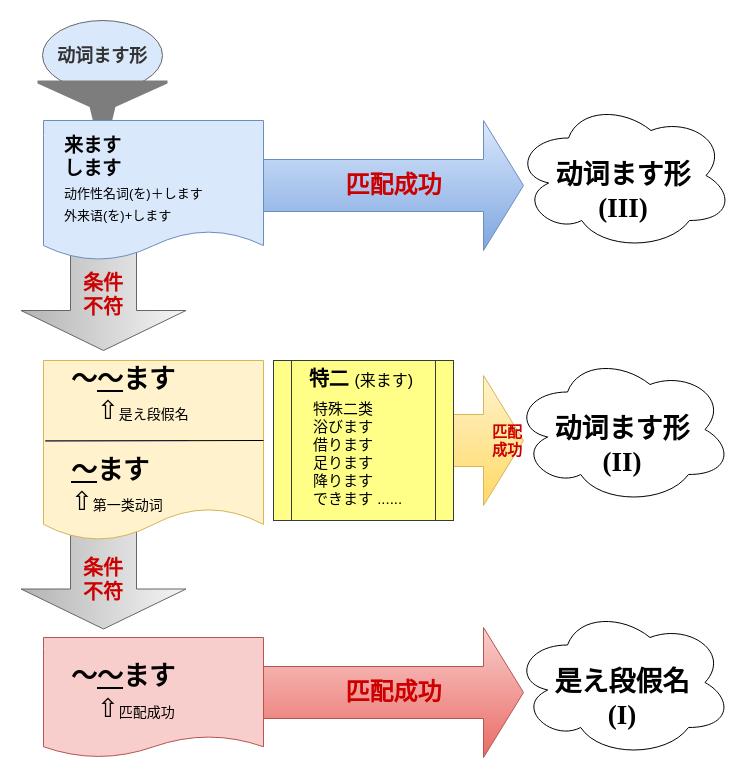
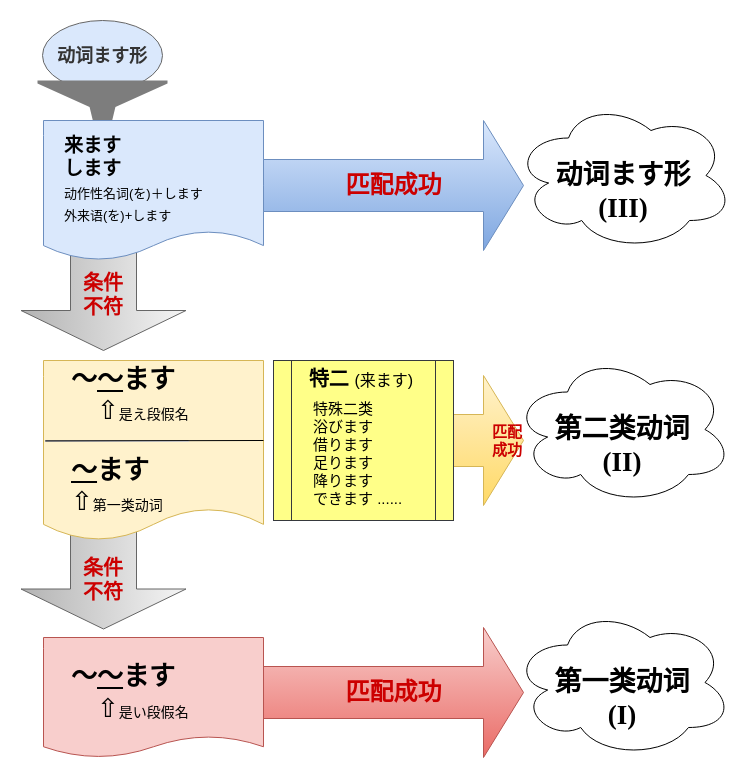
  <mxCell id="0" />
  <mxCell id="1" parent="0" />
  <mxCell id="2" value="" style="html=1;shadow=0;dashed=0;align=center;verticalAlign=middle;shape=mxgraph.arrows2.arrow;dy=0.6;dx=40;direction=south;notch=0;fontSize=15;fillColor=#f5f5f5;strokeColor=#666666;gradientColor=#b3b3b3;" parent="1" vertex="1"><mxGeometry x="20.5" y="528.5" width="165" height="100" as="geometry" /></mxCell>
  <mxCell id="3" value="&lt;font style=&quot;font-size: 18px&quot;&gt;动词ます形&lt;/font&gt;" style="ellipse;whiteSpace=wrap;html=1;fontSize=22;align=center;fontStyle=1;fillColor=#dae8fc;strokeColor=#666666;fontColor=#333333;" parent="1" vertex="1"><mxGeometry x="42" y="20" width="120" height="70" as="geometry" /></mxCell>
  <mxCell id="4" value="" style="shadow=0;dashed=0;html=1;strokeColor=none;labelPosition=center;verticalLabelPosition=bottom;verticalAlign=top;align=center;shape=mxgraph.mscae.enterprise.filter;fillColor=#7D7D7D;fontSize=22;" parent="1" vertex="1"><mxGeometry x="37" y="80" width="130" height="53" as="geometry" /></mxCell>
  <mxCell id="5" value="" style="html=1;shadow=0;dashed=0;align=center;verticalAlign=middle;shape=mxgraph.arrows2.arrow;dy=0.6;dx=40;direction=south;notch=0;fontSize=15;fillColor=#f5f5f5;strokeColor=#666666;gradientColor=#b3b3b3;" parent="1" vertex="1"><mxGeometry x="20.5" y="250" width="165" height="100" as="geometry" /></mxCell>
  <mxCell id="6" value="&lt;font color=&quot;#cc0000&quot;&gt;&lt;span style=&quot;font-size: 24px&quot;&gt;&lt;b&gt;匹配成功&lt;/b&gt;&lt;/span&gt;&lt;/font&gt;" style="html=1;shadow=0;dashed=0;align=center;verticalAlign=middle;shape=mxgraph.arrows2.arrow;dy=0.6;dx=40;notch=0;fontSize=15;gradientColor=#ea6b66;fillColor=#f8cecc;strokeColor=#b85450;" parent="1" vertex="1"><mxGeometry x="262" y="627" width="261" height="130" as="geometry" /></mxCell>
  <mxCell id="7" value="&lt;b&gt;&lt;font color=&quot;#cc0000&quot;&gt;匹配 　&lt;br&gt;成功 　&lt;/font&gt;&lt;/b&gt;" style="html=1;shadow=0;dashed=0;align=right;verticalAlign=middle;shape=mxgraph.arrows2.arrow;dy=0.6;dx=40;notch=0;fontSize=15;gradientColor=#ffd966;fillColor=#fff2cc;strokeColor=#d6b656;fontColor=#006600;" parent="1" vertex="1"><mxGeometry x="283" y="375" width="240" height="130" as="geometry" /></mxCell>
  <mxCell id="8" value="" style="shape=document;whiteSpace=wrap;html=1;boundedLbl=1;align=left;fontStyle=1;fontSize=19;size=0.213;fillColor=#dae8fc;strokeColor=#6c8ebf;" parent="1" vertex="1"><mxGeometry x="43" y="120" width="220" height="140" as="geometry" /></mxCell>
  <mxCell id="9" value="&lt;span style=&quot;font-weight: 700;&quot;&gt;　来ます&lt;/span&gt;&lt;br style=&quot;font-weight: 700;&quot;&gt;&lt;span style=&quot;font-weight: 700;&quot;&gt;　します&lt;/span&gt;&lt;br style=&quot;font-weight: 700;&quot;&gt;&lt;span style=&quot;font-weight: 700;&quot;&gt;　&lt;/span&gt;&lt;span style=&quot;font-size: 13px;&quot;&gt;动作性名词(を)＋します&lt;br&gt;&lt;/span&gt;&lt;span style=&quot;font-weight: 700;&quot;&gt;　&lt;/span&gt;&lt;span style=&quot;font-size: 13px;&quot;&gt;外来语(を)+します&lt;/span&gt;" style="text;html=1;strokeColor=none;fillColor=none;align=left;verticalAlign=middle;whiteSpace=wrap;rounded=0;fontSize=19;lineHeight=15;" parent="1" vertex="1"><mxGeometry x="43" y="120" width="180" height="120" as="geometry" /></mxCell>
  <mxCell id="10" value="" style="shape=document;whiteSpace=wrap;html=1;boundedLbl=1;align=left;fontStyle=1;fontSize=19;size=0.179;fillColor=#fff2cc;strokeColor=#d6b656;" parent="1" vertex="1"><mxGeometry x="43" y="360" width="220" height="180" as="geometry" /></mxCell>
  <mxCell id="11" value="&lt;span style=&quot;font-weight: 700 ; font-size: 26px&quot;&gt;　〜&lt;u style=&quot;font-size: 26px&quot;&gt;〜&lt;/u&gt;ます&lt;br style=&quot;font-size: 26px&quot;&gt;　　&lt;/span&gt;&lt;span style=&quot;font-size: 26px&quot;&gt;⇧&lt;/span&gt;&lt;font&gt;&lt;span style=&quot;font-size: 14px&quot;&gt;是え段假名&lt;br&gt;&lt;/span&gt;&lt;hr&gt;&lt;b style=&quot;font-size: 26px&quot;&gt;　&lt;/b&gt;&lt;u style=&quot;font-size: 26px ; font-weight: 700&quot;&gt;〜&lt;/u&gt;&lt;b style=&quot;font-size: 26px&quot;&gt;ます&lt;/b&gt;&lt;br&gt;&lt;b style=&quot;font-size: 26px&quot;&gt;　&lt;/b&gt;&lt;span style=&quot;font-size: 26px&quot;&gt;⇧&lt;/span&gt;&lt;span style=&quot;font-size: 14px&quot;&gt;第一类动词&lt;/span&gt;&lt;br&gt;&lt;/font&gt;" style="text;html=1;strokeColor=none;fillColor=none;align=left;verticalAlign=middle;whiteSpace=wrap;rounded=0;fontSize=26;lineHeight=15;" parent="1" vertex="1"><mxGeometry x="43" y="360" width="180" height="160" as="geometry" /></mxCell>
  <mxCell id="12" value="" style="endArrow=none;html=1;fontSize=20;strokeWidth=1;" parent="1" edge="1"><mxGeometry width="50" height="50" relative="1" as="geometry"><mxPoint x="45" y="440.5" as="sourcePoint" /><mxPoint x="263" y="440" as="targetPoint" /></mxGeometry></mxCell>
  <mxCell id="13" value="" style="shape=document;whiteSpace=wrap;html=1;boundedLbl=1;align=left;fontStyle=1;fontSize=19;size=0.179;fillColor=#f8cecc;strokeColor=#b85450;" parent="1" vertex="1"><mxGeometry x="43" y="637" width="220" height="120" as="geometry" /></mxCell>
- <mxCell id="14" value="&lt;span style=&quot;font-weight: 700 ; font-size: 26px&quot;&gt;　〜&lt;u style=&quot;font-size: 26px&quot;&gt;〜&lt;/u&gt;ます&lt;br style=&quot;font-size: 26px&quot;&gt;　　&lt;/span&gt;&lt;span style=&quot;font-size: 26px&quot;&gt;⇧&lt;/span&gt;&lt;font&gt;&lt;span style=&quot;font-size: 14px&quot;&gt;匹配成功&lt;/span&gt;&lt;br&gt;&lt;/font&gt;" style="text;html=1;strokeColor=none;fillColor=none;align=left;verticalAlign=middle;whiteSpace=wrap;rounded=0;fontSize=26;lineHeight=15;" parent="1" vertex="1"><mxGeometry x="43" y="637" width="180" height="110" as="geometry" /></mxCell>
+ <mxCell id="14" value="&lt;span style=&quot;font-weight: 700 ; font-size: 26px&quot;&gt;　〜&lt;u style=&quot;font-size: 26px&quot;&gt;〜&lt;/u&gt;ます&lt;br style=&quot;font-size: 26px&quot;&gt;　　&lt;/span&gt;&lt;span style=&quot;font-size: 26px&quot;&gt;⇧&lt;/span&gt;&lt;font&gt;&lt;span style=&quot;font-size: 14px&quot;&gt;是い段假名&lt;/span&gt;&lt;br&gt;&lt;/font&gt;" style="text;html=1;strokeColor=none;fillColor=none;align=left;verticalAlign=middle;whiteSpace=wrap;rounded=0;fontSize=26;lineHeight=15;" parent="1" vertex="1"><mxGeometry x="43" y="637" width="180" height="110" as="geometry" /></mxCell>
  <mxCell id="15" value="" style="shape=process;whiteSpace=wrap;html=1;backgroundOutline=1;fontSize=20;align=left;fillColor=#ffff88;strokeColor=#36393d;" parent="1" vertex="1"><mxGeometry x="273" y="360" width="180" height="160" as="geometry" /></mxCell>
  <mxCell id="16" value="特二 &lt;font style=&quot;font-size: 16px ; font-weight: normal&quot;&gt;(来ます)&lt;/font&gt;" style="text;html=1;strokeColor=none;fillColor=none;align=center;verticalAlign=middle;whiteSpace=wrap;rounded=0;fontSize=20;fontStyle=1" parent="1" vertex="1"><mxGeometry x="291" y="368" width="140" height="20" as="geometry" /></mxCell>
  <mxCell id="17" value="&lt;b&gt;&lt;font style=&quot;font-size: 24px&quot; color=&quot;#cc0000&quot;&gt;匹配成功&lt;/font&gt;&lt;/b&gt;" style="html=1;shadow=0;dashed=0;align=center;verticalAlign=middle;shape=mxgraph.arrows2.arrow;dy=0.6;dx=40;notch=0;fontSize=15;fillColor=#dae8fc;strokeColor=#6c8ebf;gradientColor=#7ea6e0;fontColor=#009900;" parent="1" vertex="1"><mxGeometry x="263" y="120" width="260" height="130" as="geometry" /></mxCell>
  <mxCell id="18" value="特殊二类&lt;br style=&quot;font-size: 15px&quot;&gt;浴びます&lt;br style=&quot;font-size: 15px&quot;&gt;借ります&lt;br style=&quot;font-size: 15px&quot;&gt;足ります&lt;br style=&quot;font-size: 15px&quot;&gt;降ります&lt;br style=&quot;font-size: 15px&quot;&gt;できます ......" style="text;html=1;align=left;verticalAlign=middle;whiteSpace=wrap;rounded=0;fontSize=15;fontStyle=0;" parent="1" vertex="1"><mxGeometry x="311" y="392" width="104" height="121" as="geometry" /></mxCell>
  <mxCell id="19" value="&lt;font style=&quot;font-size: 20px&quot;&gt;条件&lt;br&gt;不符&lt;br&gt;&lt;/font&gt;" style="text;html=1;fillColor=none;align=center;verticalAlign=middle;whiteSpace=wrap;rounded=0;fontSize=14;fontStyle=1;fontColor=#CC0000;" parent="1" vertex="1"><mxGeometry x="43" y="254" width="120" height="80" as="geometry" /></mxCell>
  <mxCell id="20" value="&lt;font style=&quot;font-size: 20px&quot;&gt;条件&lt;br&gt;不符&lt;br&gt;&lt;/font&gt;" style="text;html=1;fillColor=none;align=center;verticalAlign=middle;whiteSpace=wrap;rounded=0;fontSize=14;fontStyle=1;fontColor=#CC0000;" parent="1" vertex="1"><mxGeometry x="43" y="538.5" width="120" height="80" as="geometry" /></mxCell>
  <mxCell id="21" value="&lt;br&gt;动词ます形&lt;br&gt;&lt;font face=&quot;Times New Roman&quot;&gt;(III)&lt;/font&gt;" style="ellipse;shape=cloud;whiteSpace=wrap;html=1;fontSize=27;fontColor=#000000;align=center;fontStyle=1" parent="1" vertex="1"><mxGeometry x="513" y="100" width="220" height="150" as="geometry" /></mxCell>
- <mxCell id="22" value="&lt;br&gt;动词ます形&lt;br&gt;&lt;font face=&quot;Times New Roman&quot;&gt;(II)&lt;/font&gt;" style="ellipse;shape=cloud;whiteSpace=wrap;html=1;fontSize=27;fontColor=#000000;align=center;fontStyle=1" parent="1" vertex="1"><mxGeometry x="512" y="354" width="220" height="150" as="geometry" /></mxCell>
- <mxCell id="23" value="&lt;br&gt;是え段假名&lt;br&gt;&lt;font face=&quot;Times New Roman&quot;&gt;(I)&lt;/font&gt;" style="ellipse;shape=cloud;whiteSpace=wrap;html=1;fontSize=27;fontColor=#000000;align=center;fontStyle=1" parent="1" vertex="1"><mxGeometry x="512" y="607" width="220" height="150" as="geometry" /></mxCell>
+ <mxCell id="22" value="&lt;br&gt;第二类动词&lt;br&gt;&lt;font face=&quot;Times New Roman&quot;&gt;(II)&lt;/font&gt;" style="ellipse;shape=cloud;whiteSpace=wrap;html=1;fontSize=27;fontColor=#000000;align=center;fontStyle=1" parent="1" vertex="1"><mxGeometry x="512" y="354" width="220" height="150" as="geometry" /></mxCell>
+ <mxCell id="23" value="&lt;br&gt;第一类动词&lt;br&gt;&lt;font face=&quot;Times New Roman&quot;&gt;(I)&lt;/font&gt;" style="ellipse;shape=cloud;whiteSpace=wrap;html=1;fontSize=27;fontColor=#000000;align=center;fontStyle=1" parent="1" vertex="1"><mxGeometry x="512" y="607" width="220" height="150" as="geometry" /></mxCell>
